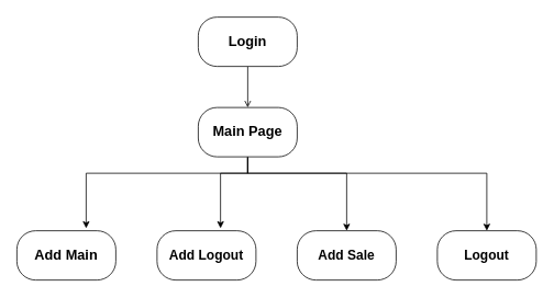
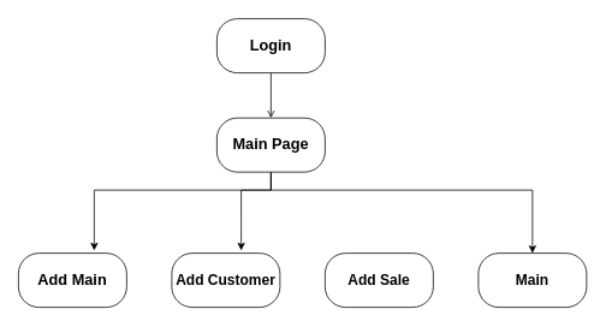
  <mxCell id="0" />
  <mxCell id="1" parent="0" />
  <mxCell id="2" style="edgeStyle=orthogonalEdgeStyle;rounded=0;orthogonalLoop=1;jettySize=auto;html=1;entryX=0.5;entryY=0;entryDx=0;entryDy=0;fontSize=16;endArrow=open;" edge="1" parent="1" source="3" target="8"><mxGeometry relative="1" as="geometry" /></mxCell>
  <mxCell id="3" value="&lt;span&gt;&lt;font style=&quot;font-size: 17px;&quot;&gt;Login&lt;/font&gt;&lt;/span&gt;" style="rounded=1;whiteSpace=wrap;html=1;arcSize=38;fontStyle=1" vertex="1" parent="1"><mxGeometry x="240" y="20" width="120" height="60" as="geometry" /></mxCell>
  <mxCell id="4" style="edgeStyle=orthogonalEdgeStyle;rounded=0;orthogonalLoop=1;jettySize=auto;html=1;entryX=0.7;entryY=-0.05;entryDx=0;entryDy=0;entryPerimeter=0;fontSize=16;" edge="1" parent="1" source="8" target="9"><mxGeometry relative="1" as="geometry"><Array as="points"><mxPoint x="300" y="210" /><mxPoint x="104" y="210" /></Array></mxGeometry></mxCell>
  <mxCell id="5" style="edgeStyle=orthogonalEdgeStyle;rounded=0;orthogonalLoop=1;jettySize=auto;html=1;entryX=0.642;entryY=-0.05;entryDx=0;entryDy=0;entryPerimeter=0;fontSize=16;" edge="1" parent="1" source="8" target="10"><mxGeometry relative="1" as="geometry"><Array as="points"><mxPoint x="300" y="210" /><mxPoint x="267" y="210" /></Array></mxGeometry></mxCell>
- <mxCell id="6" style="edgeStyle=orthogonalEdgeStyle;rounded=0;orthogonalLoop=1;jettySize=auto;html=1;entryX=0.5;entryY=0;entryDx=0;entryDy=0;fontSize=16;" edge="1" parent="1" source="8" target="11"><mxGeometry relative="1" as="geometry"><Array as="points"><mxPoint x="300" y="210" /><mxPoint x="420" y="210" /></Array></mxGeometry></mxCell>
  <mxCell id="7" style="edgeStyle=orthogonalEdgeStyle;rounded=0;orthogonalLoop=1;jettySize=auto;html=1;entryX=0.5;entryY=0;entryDx=0;entryDy=0;fontSize=16;" edge="1" parent="1" source="8" target="12"><mxGeometry relative="1" as="geometry"><Array as="points"><mxPoint x="300" y="210" /><mxPoint x="590" y="210" /></Array></mxGeometry></mxCell>
  <mxCell id="8" value="&lt;b&gt;&lt;font style=&quot;font-size: 17px;&quot;&gt;Main Page&lt;/font&gt;&lt;/b&gt;" style="rounded=1;whiteSpace=wrap;html=1;arcSize=38;" vertex="1" parent="1"><mxGeometry x="240" y="130" width="120" height="60" as="geometry" /></mxCell>
  <mxCell id="9" value="&lt;b&gt;&lt;font style=&quot;font-size: 17px;&quot;&gt;Add Main&lt;/font&gt;&lt;/b&gt;" style="rounded=1;whiteSpace=wrap;html=1;arcSize=38;" vertex="1" parent="1"><mxGeometry x="20" y="280" width="120" height="60" as="geometry" /></mxCell>
- <mxCell id="10" value="&lt;b&gt;&lt;font style=&quot;font-size: 16px;&quot;&gt;Add Logout&lt;/font&gt;&lt;/b&gt;" style="rounded=1;whiteSpace=wrap;html=1;arcSize=38;" vertex="1" parent="1"><mxGeometry x="190" y="280" width="120" height="60" as="geometry" /></mxCell>
+ <mxCell id="10" value="&lt;b&gt;&lt;font style=&quot;font-size: 16px;&quot;&gt;Add Customer&lt;/font&gt;&lt;/b&gt;" style="rounded=1;whiteSpace=wrap;html=1;arcSize=38;" vertex="1" parent="1"><mxGeometry x="190" y="280" width="120" height="60" as="geometry" /></mxCell>
  <mxCell id="11" value="&lt;b&gt;&lt;font style=&quot;font-size: 16px;&quot;&gt;Add Sale&lt;/font&gt;&lt;/b&gt;" style="rounded=1;whiteSpace=wrap;html=1;arcSize=38;" vertex="1" parent="1"><mxGeometry x="360" y="280" width="120" height="60" as="geometry" /></mxCell>
- <mxCell id="12" value="&lt;b&gt;&lt;font style=&quot;font-size: 16px;&quot;&gt;Logout&lt;/font&gt;&lt;/b&gt;" style="rounded=1;whiteSpace=wrap;html=1;arcSize=38;" vertex="1" parent="1"><mxGeometry x="530" y="280" width="120" height="60" as="geometry" /></mxCell>
+ <mxCell id="12" value="&lt;b&gt;&lt;font style=&quot;font-size: 16px;&quot;&gt;Main&lt;/font&gt;&lt;/b&gt;" style="rounded=1;whiteSpace=wrap;html=1;arcSize=38;" vertex="1" parent="1"><mxGeometry x="530" y="280" width="120" height="60" as="geometry" /></mxCell>
